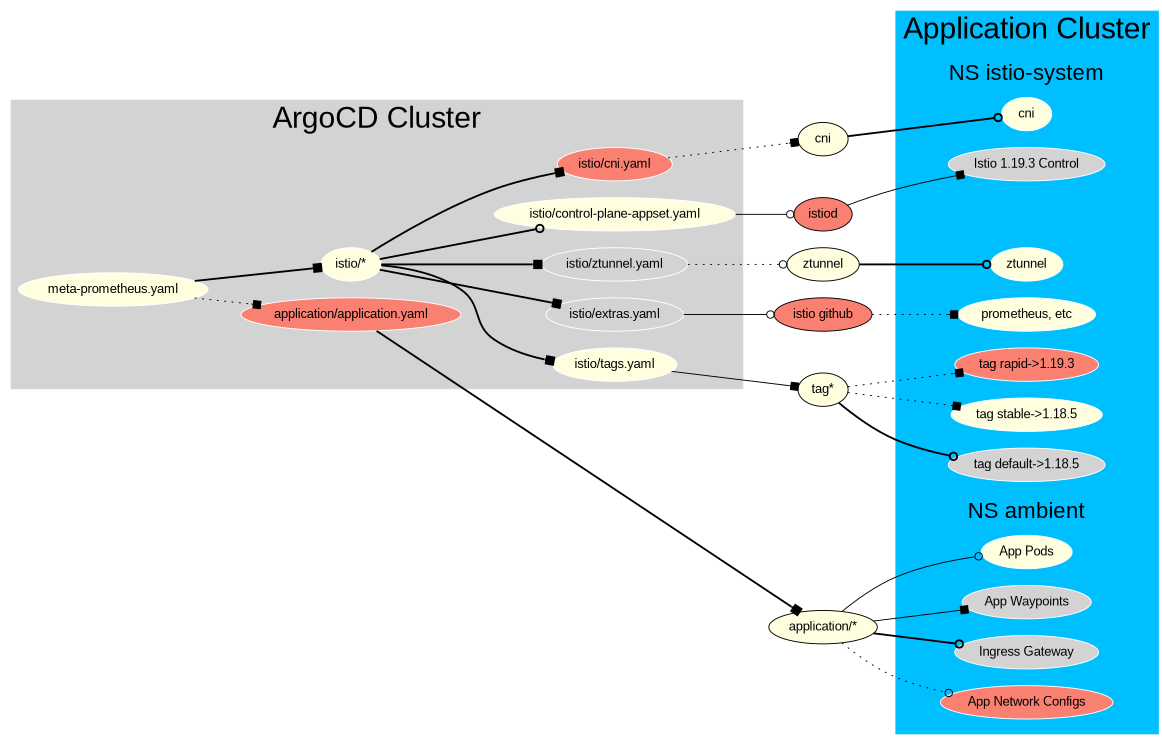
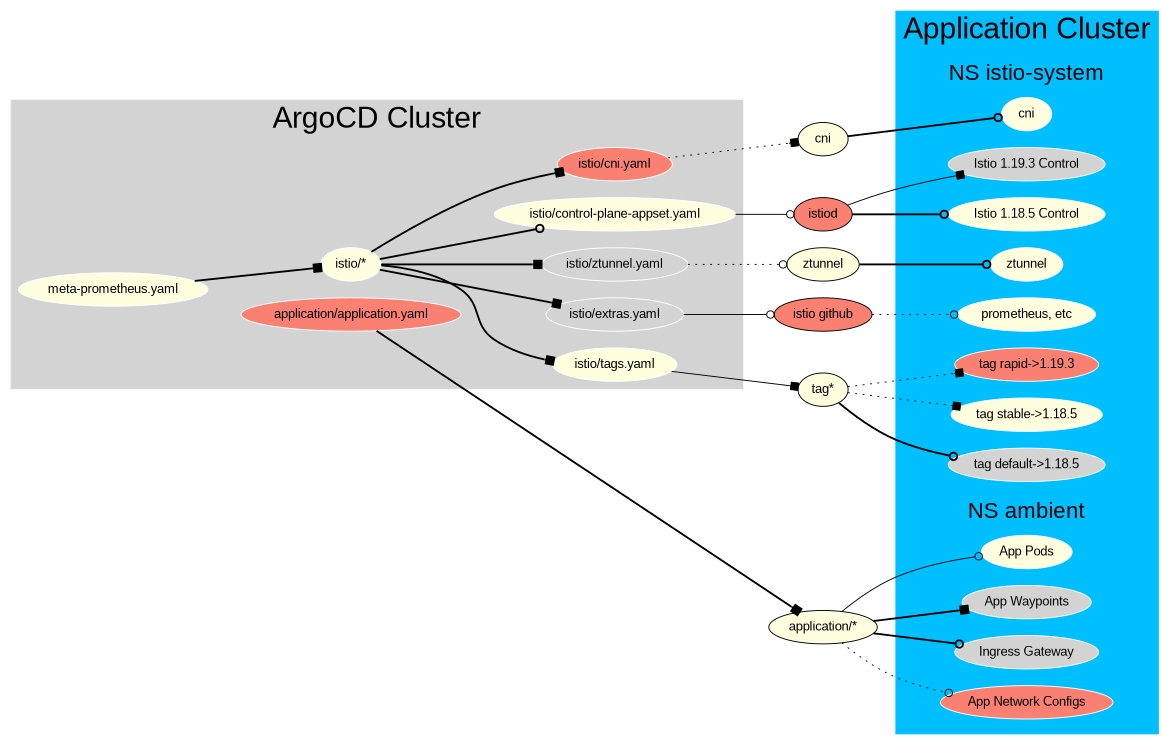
  digraph {
    fontname=Arial
    rankdir=LR
    node [color=white fillcolor=lightyellow fontname=Arial style=filled]
    edge [arrowhead=box style=bold weight=5]
    n1 [label="meta-prometheus.yaml"]
    n2 [fillcolor=salmon label="application/application.yaml"]
    n3 [label="istio/*"]
    n4 [fillcolor=salmon label="istio/cni.yaml"]
    n5 [label="istio/control-plane-appset.yaml"]
    n6 [fillcolor=lightgrey label="istio/ztunnel.yaml"]
    n7 [fillcolor=lightgrey label="istio/extras.yaml"]
    n8 [label="istio/tags.yaml"]
+   n9 [label="Istio 1.18.5 Control"]
    n10 [fillcolor=lightgrey label="Istio 1.19.3 Control"]
    n11 [label=ztunnel]
    n12 [label=cni]
    n13 [label="prometheus, etc"]
    n14 [fillcolor=lightgrey label="tag default->1.18.5"]
    n15 [fillcolor=salmon label="tag rapid->1.19.3"]
    n16 [label="tag stable->1.18.5"]
    n17 [label="App Pods"]
    n18 [fillcolor=lightgrey label="App Waypoints"]
    n19 [fillcolor=lightgrey label="Ingress Gateway"]
    n20 [fillcolor=salmon label="App Network Configs"]
    n21 [label="application/*" color=""]
    n22 [label=cni color=""]
    n23 [fillcolor=salmon label=istiod color=""]
    n24 [label=ztunnel color=""]
    n25 [fillcolor=salmon label="istio github" color=""]
    n26 [label="tag*" color=""]
    subgraph cluster_1 {
      color=lightgrey
      fontsize=32
      label="ArgoCD Cluster"
      style=filled
      n1
      n2
      n3
      n4
      n5
      n6
      n7
      n8
    }
    subgraph cluster_2 {
      color=deepskyblue
      fontsize=32
      label="Application Cluster"
      style=filled
      subgraph cluster_3 {
        color=deepskyblue
        fontsize=24
        label="NS istio-system"
        style=filled
+       n9
        n10
        n11
        n12
        n13
        n14
        n15
        n16
      }
      subgraph cluster_4 {
        color=deepskyblue
        fontsize=24
        label="NS ambient"
        rankdir=TB
        style=filled
        n17
        n18
        n19
        n20
      }
    }
-   n1 -> n2 [style=dotted weight=""]
    n1 -> n3 [weight=""]
    n2 -> n21 [constraint=false]
    n3 -> n4 [weight=""]
    n3 -> n5 [arrowhead=odot weight=""]
    n3 -> n6 [weight=""]
    n3 -> n7 [weight=""]
    n3 -> n8 [weight=""]
    n4 -> n22 [style=dotted]
    n5 -> n23 [arrowhead=odot style=solid]
    n6 -> n24 [arrowhead=odot style=dotted]
    n7 -> n25 [arrowhead=odot style=solid]
    n8 -> n26 [style=solid weight=1]
    n21 -> n17 [arrowhead=odot style=solid]
-   n21 -> n18 [style=solid]
+   n21 -> n18
    n21 -> n19 [arrowhead=odot]
    n21 -> n20 [arrowhead=odot style=dotted]
    n22 -> n12 [arrowhead=odot]
+   n23 -> n9 [arrowhead=odot]
    n23 -> n10 [style=solid]
    n24 -> n11 [arrowhead=odot]
-   n25 -> n13 [style=dotted]
+   n25 -> n13 [arrowhead=odot style=dotted]
    n26 -> n14 [arrowhead=odot weight=1]
    n26 -> n15 [style=dotted weight=1]
    n26 -> n16 [style=dotted weight=1]
  }
